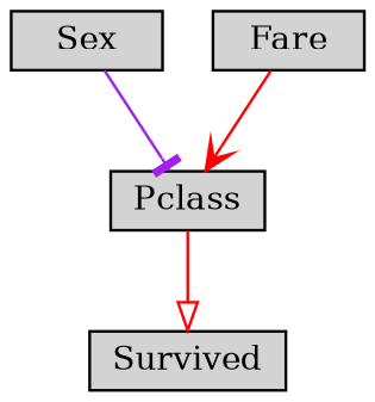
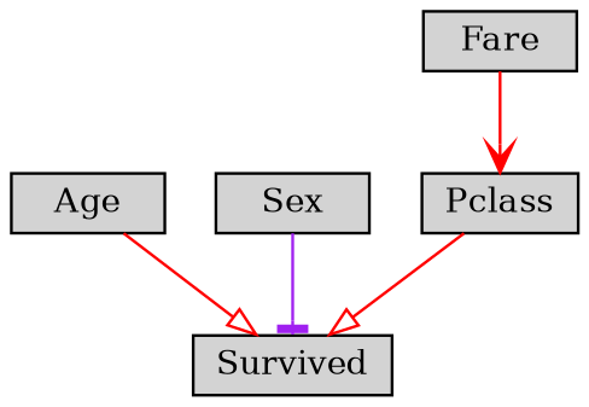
  digraph {
    node [align=left fontsize=12 ranksep=0.1 shape=box style=filled]
    edge [arrowhead=onormal color=red]
+   Age [height=0.2]
    Survived [height=0.2]
    Sex [height=0.2]
    Fare [height=0.2]
    Pclass [height=0.2]
-   Sex -> Pclass [arrowhead=tee color=purple]
+   Age -> Survived
+   Sex -> Survived [arrowhead=tee color=purple]
    Fare -> Pclass [arrowhead=vee]
    Pclass -> Survived
  }
